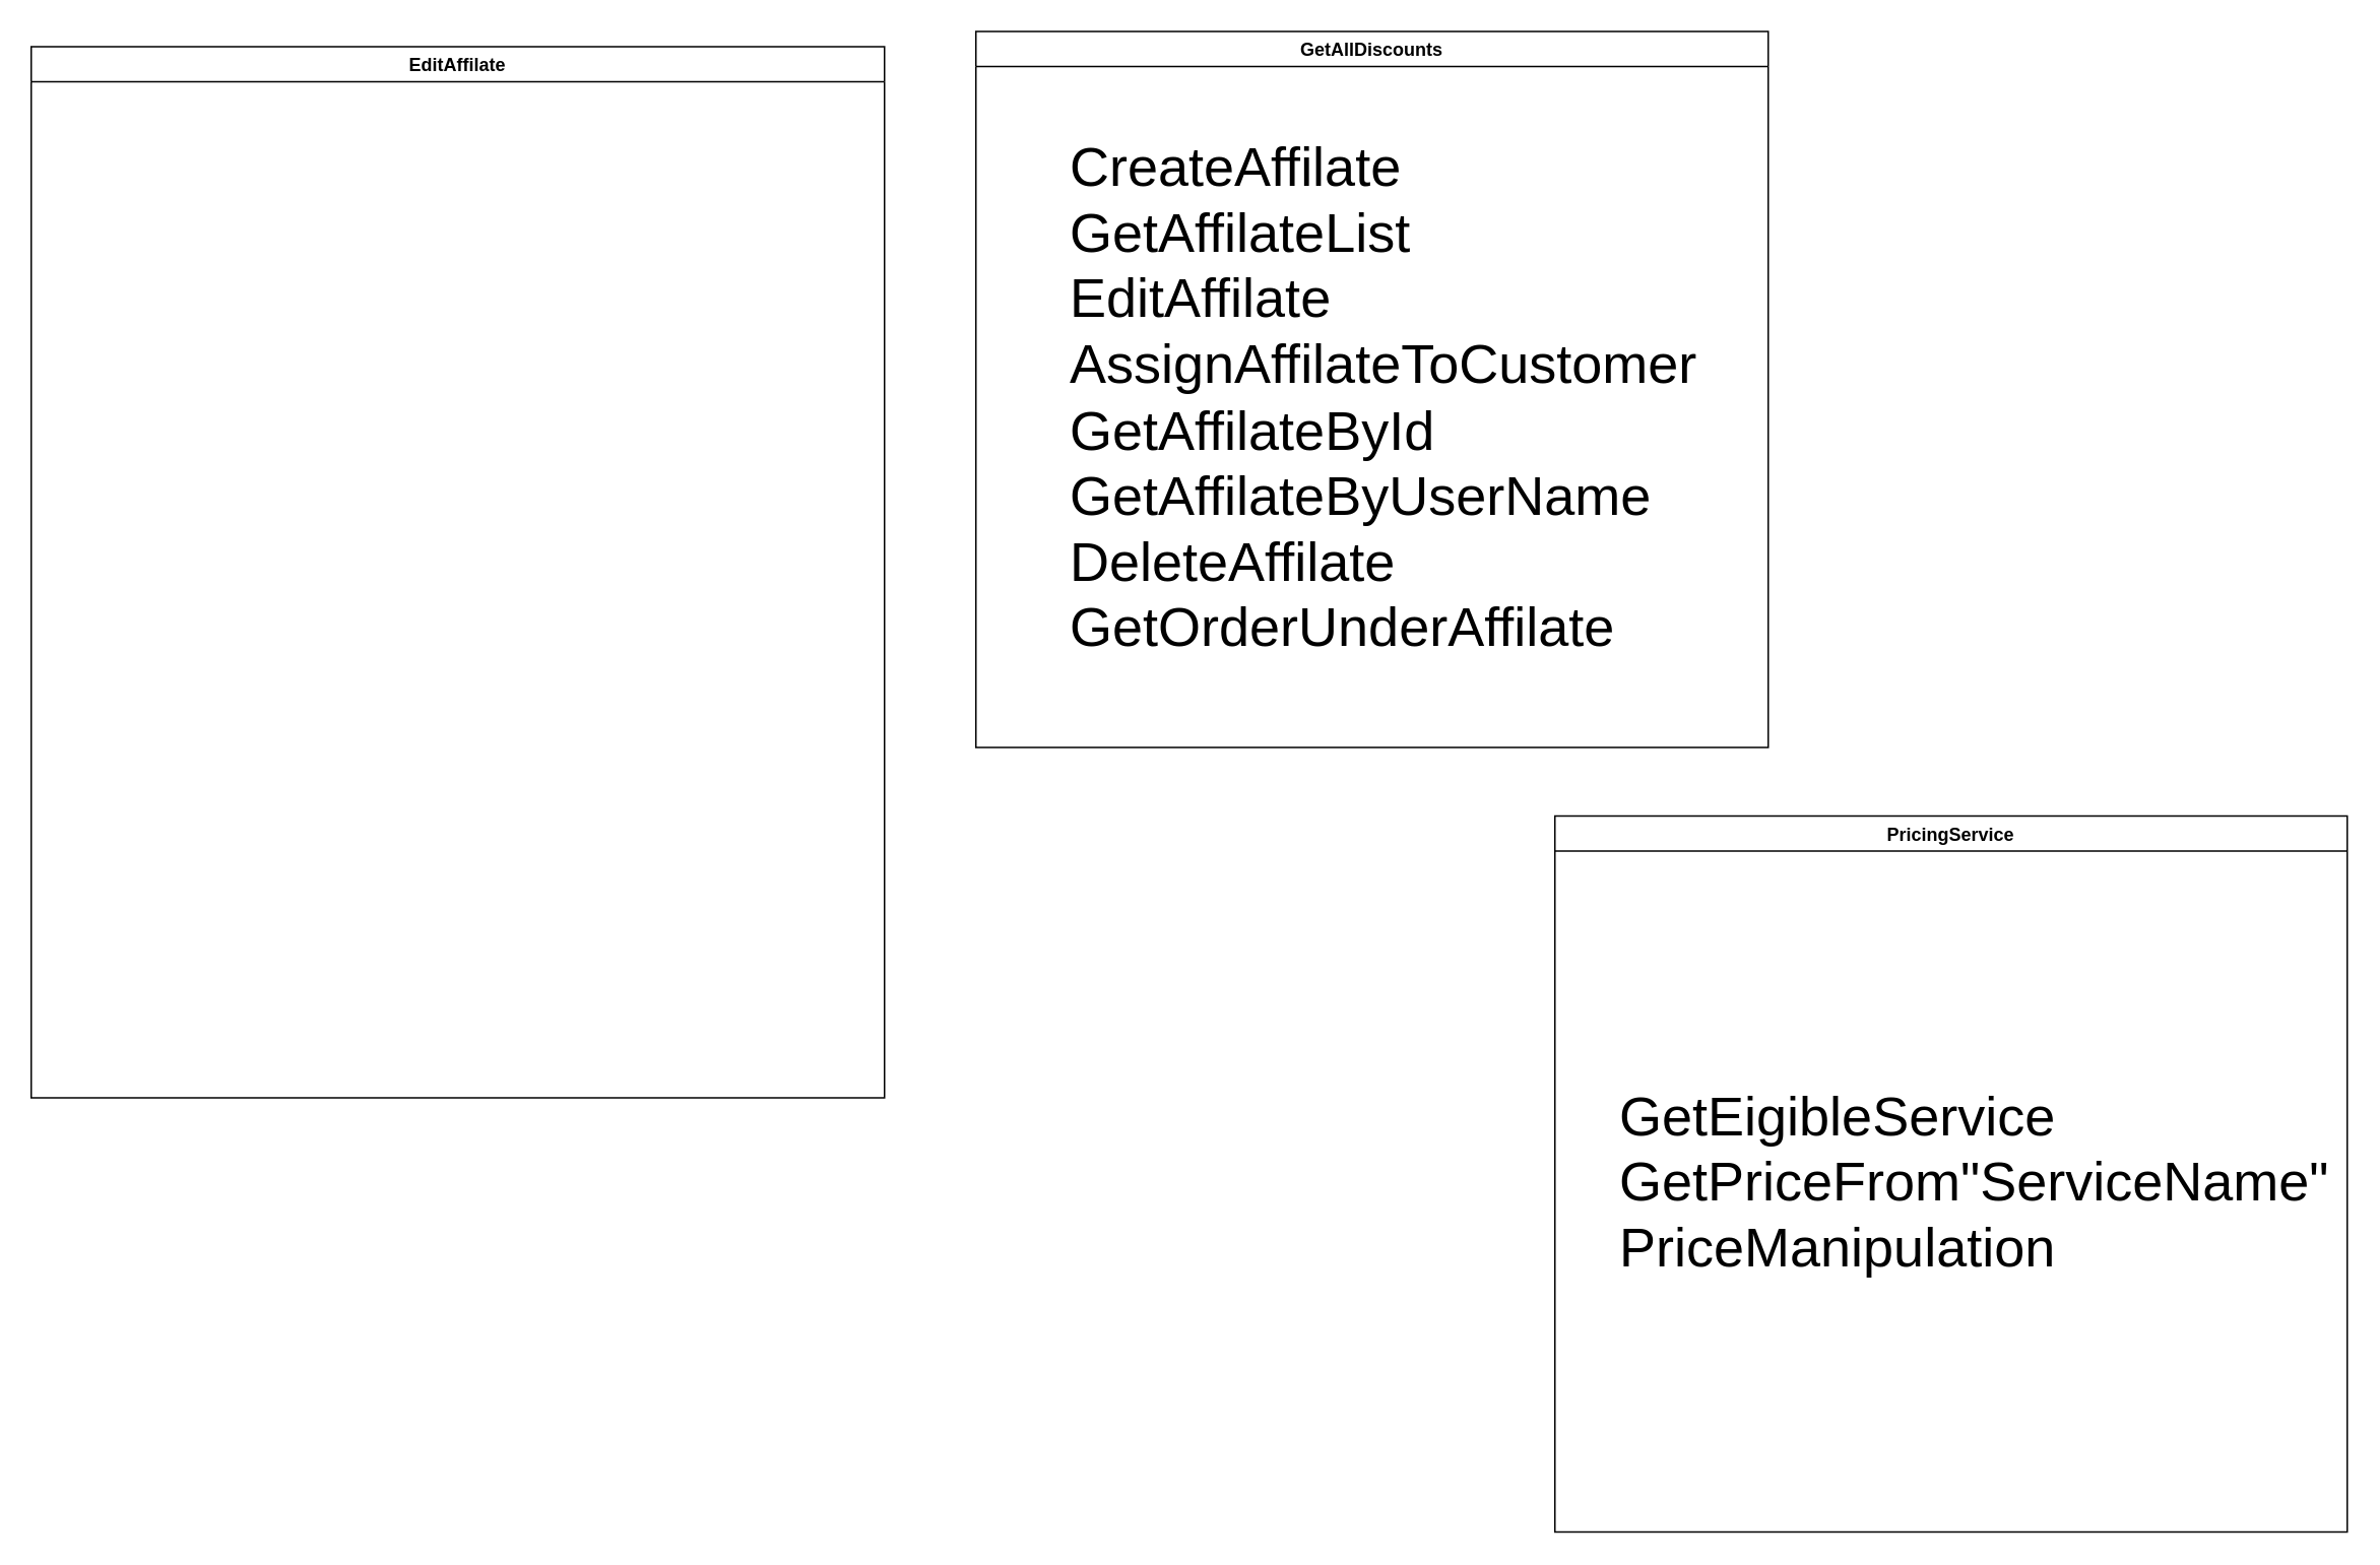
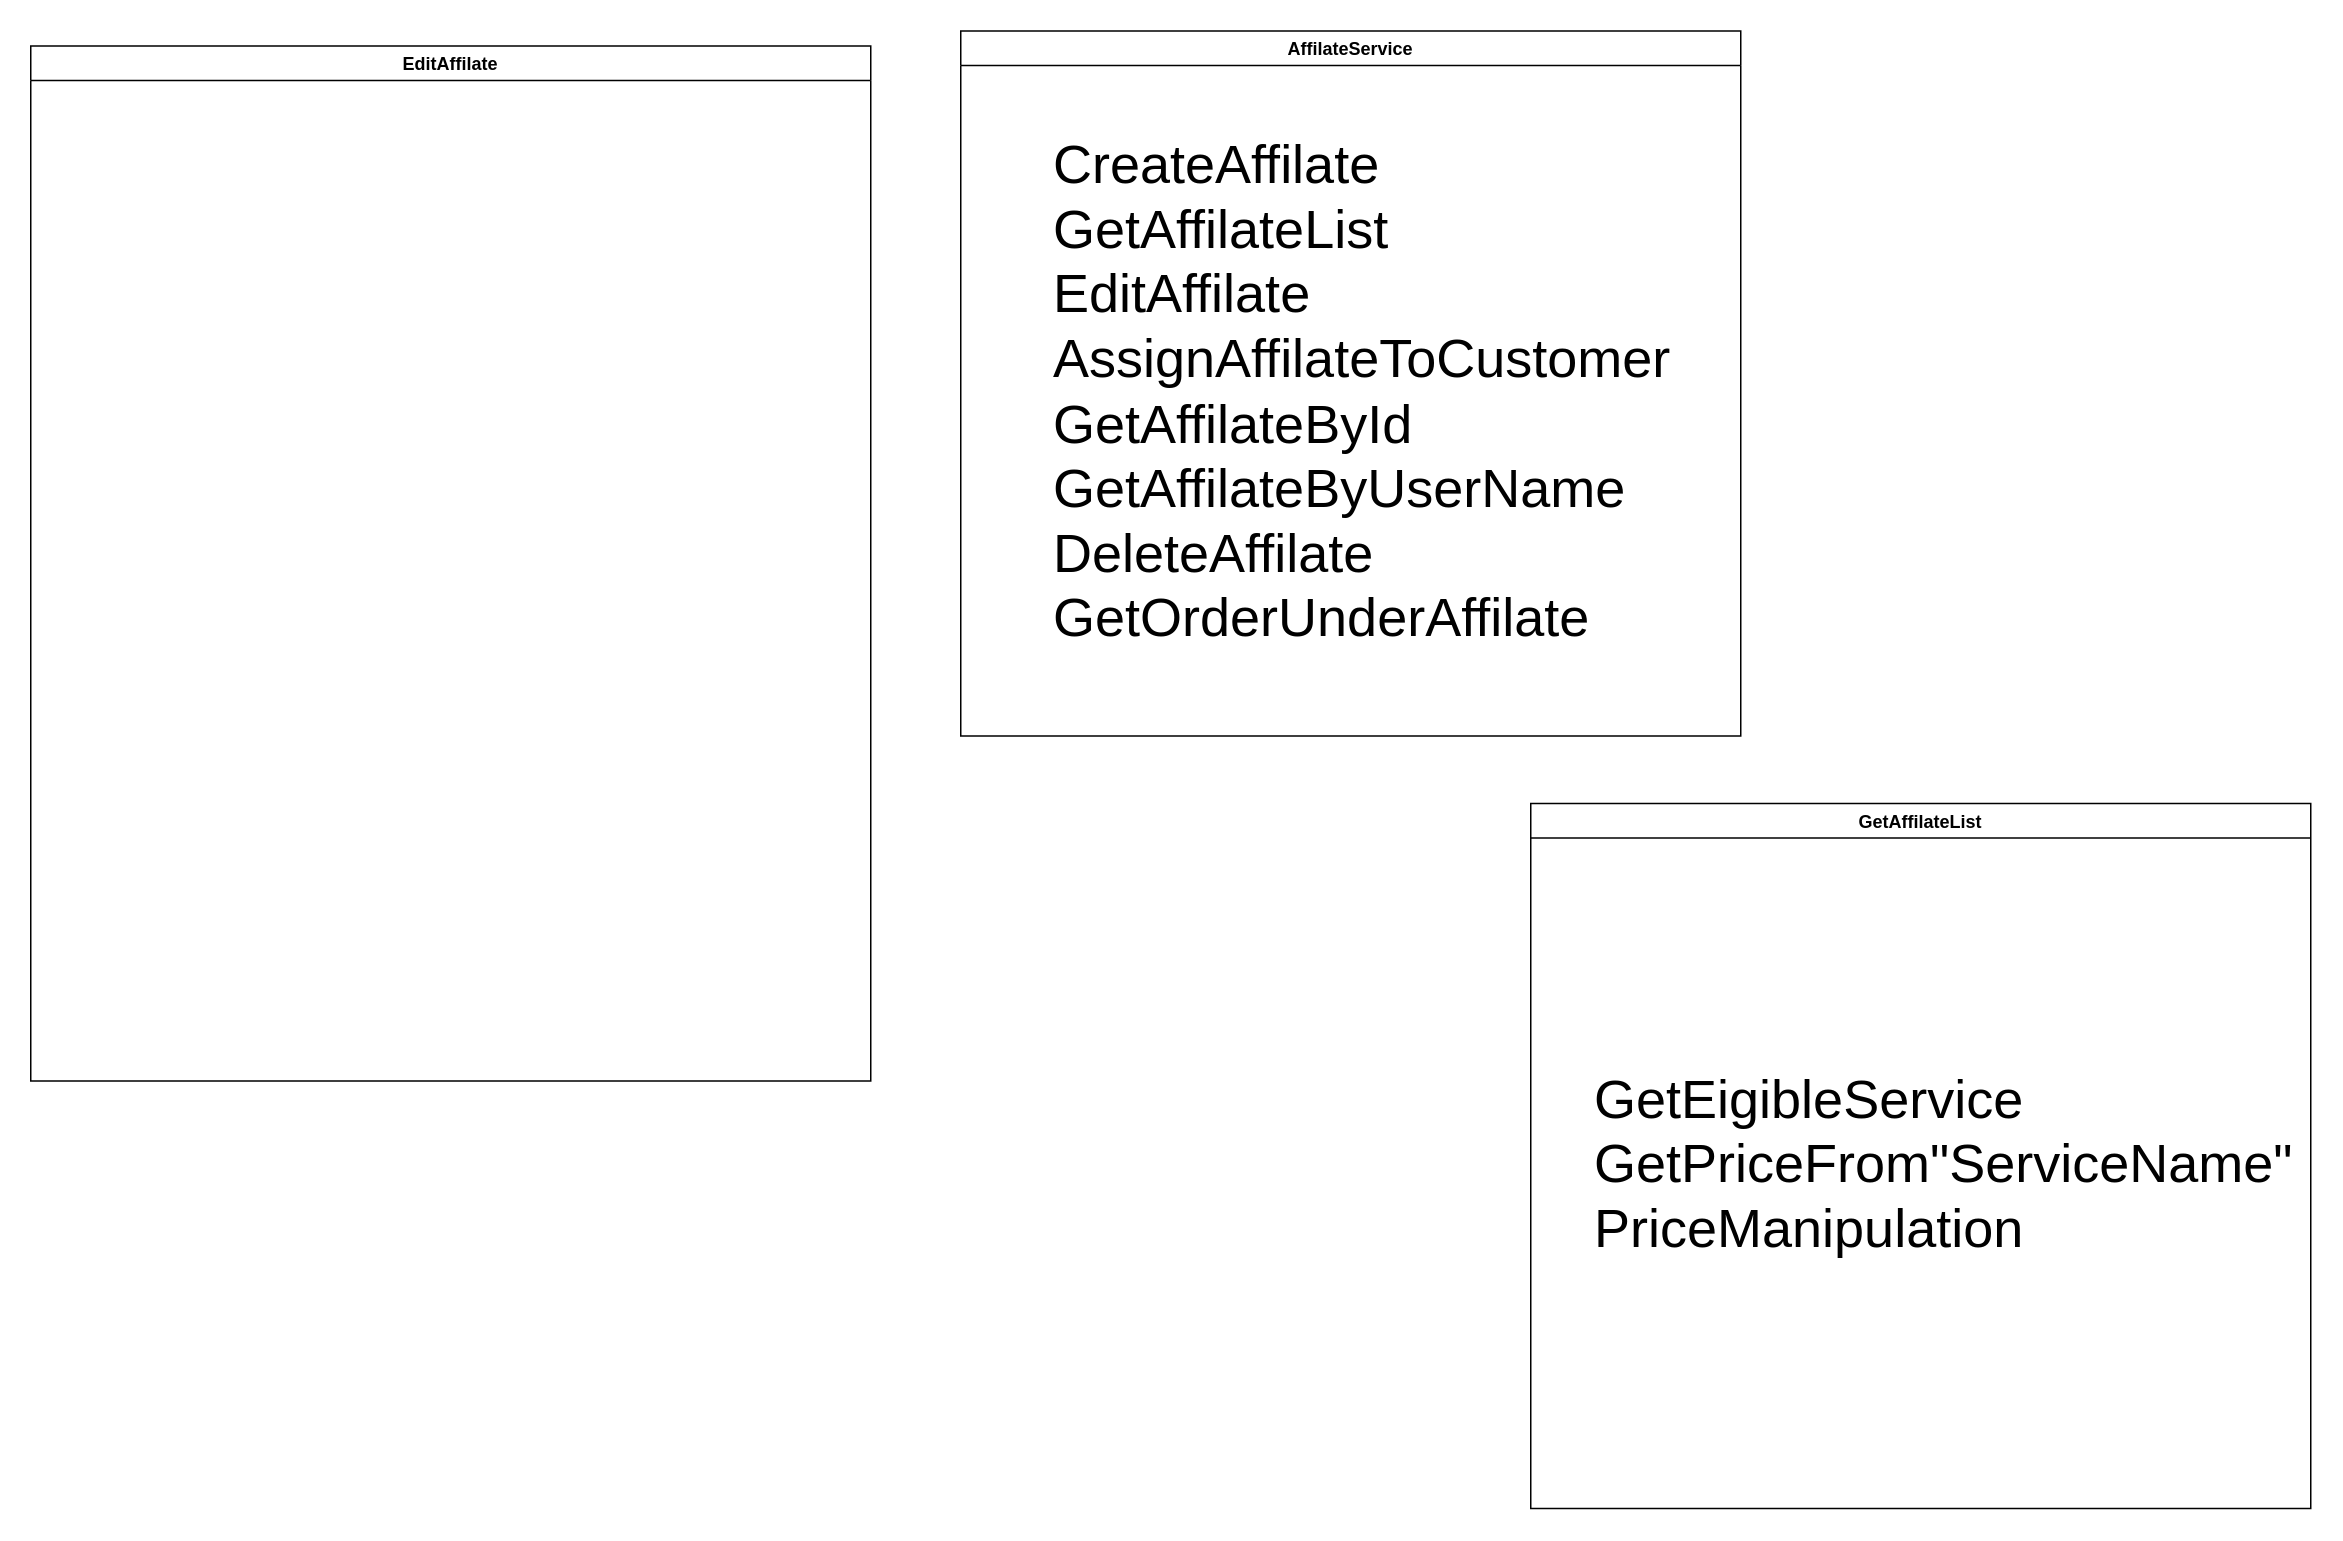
  <mxCell id="0" />
  <mxCell id="1" parent="0" />
  <mxCell id="2" value="EditAffilate" style="swimlane;" vertex="1" parent="1"><mxGeometry x="20" y="30" width="560" height="690" as="geometry" /></mxCell>
  <mxCell id="3" value="&lt;table border=&quot;0&quot; cellpadding=&quot;0&quot; cellspacing=&quot;0&quot; dir=&quot;RTL&quot; width=&quot;229&quot; style=&quot;border-collapse: collapse ; width: 172pt ; font-size: 36px&quot;&gt; &lt;colgroup&gt;&lt;col width=&quot;229&quot; style=&quot;width: 172pt&quot;&gt;&lt;/colgroup&gt; &lt;tbody&gt;&lt;tr style=&quot;height: 13.2pt&quot;&gt;  &lt;td height=&quot;18&quot; class=&quot;xl65&quot; dir=&quot;LTR&quot; align=&quot;left&quot; width=&quot;229&quot; style=&quot;height: 13.2pt ; width: 172pt&quot;&gt;&lt;font style=&quot;font-size: 36px&quot;&gt;&lt;font color=&quot;#ffffff&quot; style=&quot;font-size: 36px&quot;&gt;CreateDiscount&lt;/font&gt;&lt;br&gt;&lt;/font&gt;&lt;/td&gt; &lt;/tr&gt; &lt;tr style=&quot;height: 13.2pt&quot;&gt;  &lt;td height=&quot;18&quot; class=&quot;xl65&quot; dir=&quot;LTR&quot; align=&quot;left&quot; style=&quot;height: 13.2pt&quot;&gt;&lt;font color=&quot;#ffffff&quot; style=&quot;font-size: 36px&quot;&gt;CanApplyDiscountToOrder&lt;/font&gt;&lt;/td&gt;&lt;/tr&gt;&lt;tr style=&quot;height: 13.2pt&quot;&gt;&lt;td height=&quot;18&quot; class=&quot;xl65&quot; dir=&quot;LTR&quot; align=&quot;left&quot; style=&quot;height: 13.2pt&quot;&gt;&lt;font style=&quot;font-size: 36px&quot; color=&quot;#ffffff&quot;&gt;EditDiscount&lt;/font&gt;&lt;/td&gt; &lt;/tr&gt; &lt;tr style=&quot;height: 13.2pt&quot;&gt;  &lt;td height=&quot;18&quot; class=&quot;xl65&quot; dir=&quot;LTR&quot; align=&quot;left&quot; style=&quot;height: 13.2pt&quot;&gt;&lt;font color=&quot;#ffffff&quot; style=&quot;font-size: 36px&quot;&gt;GetDiscountById&lt;/font&gt;&lt;/td&gt;&lt;/tr&gt;&lt;tr style=&quot;height: 13.2pt&quot;&gt;&lt;td height=&quot;18&quot; class=&quot;xl65&quot; dir=&quot;LTR&quot; align=&quot;left&quot; style=&quot;height: 13.2pt&quot;&gt;&lt;font color=&quot;#ffffff&quot; style=&quot;font-size: 36px&quot;&gt;GetAllDiscounts&lt;/font&gt;&lt;/td&gt;&lt;/tr&gt;&lt;tr style=&quot;height: 13.2pt&quot;&gt;&lt;td height=&quot;18&quot; class=&quot;xl65&quot; dir=&quot;LTR&quot; align=&quot;left&quot; style=&quot;height: 13.2pt&quot;&gt;&lt;font style=&quot;font-size: 36px&quot; color=&quot;#ffffff&quot;&gt;UpdateDiscount&lt;/font&gt;&lt;/td&gt; &lt;/tr&gt; &lt;tr style=&quot;height: 13.2pt&quot;&gt;  &lt;td height=&quot;18&quot; class=&quot;xl65&quot; dir=&quot;LTR&quot; align=&quot;left&quot; style=&quot;height: 13.2pt&quot;&gt;&lt;font style=&quot;font-size: 36px&quot;&gt;&lt;font color=&quot;#ffffff&quot; style=&quot;font-size: 36px&quot;&gt;GetDiscountUsageHistoryById&lt;/font&gt;&lt;br&gt;&lt;/font&gt;&lt;/td&gt; &lt;/tr&gt; &lt;tr style=&quot;height: 13.2pt&quot;&gt;  &lt;td height=&quot;18&quot; class=&quot;xl65&quot; dir=&quot;LTR&quot; align=&quot;left&quot; style=&quot;height: 13.2pt&quot;&gt;&lt;font style=&quot;font-size: 36px&quot;&gt;&lt;font color=&quot;#ffffff&quot; style=&quot;font-size: 36px&quot;&gt;GetAllDiscountUsageHistory&lt;/font&gt;&lt;br&gt;&lt;/font&gt;&lt;/td&gt; &lt;/tr&gt; &lt;tr style=&quot;height: 13.2pt&quot;&gt;  &lt;td height=&quot;18&quot; class=&quot;xl65&quot; dir=&quot;LTR&quot; align=&quot;left&quot; style=&quot;height: 13.2pt&quot;&gt;&lt;font style=&quot;font-size: 36px&quot;&gt;&lt;font color=&quot;#ffffff&quot; style=&quot;font-size: 36px&quot;&gt;InsertDiscountUsageHistory&lt;/font&gt;&lt;br&gt;&lt;/font&gt;&lt;/td&gt; &lt;/tr&gt; &lt;tr style=&quot;height: 13.2pt&quot;&gt;  &lt;td height=&quot;18&quot; class=&quot;xl65&quot; dir=&quot;LTR&quot; align=&quot;left&quot; style=&quot;height: 13.2pt&quot;&gt;&lt;font style=&quot;font-size: 36px&quot;&gt;&lt;font color=&quot;#ffffff&quot; style=&quot;font-size: 36px&quot;&gt;DeleteDiscountUsageHistory&lt;/font&gt;&lt;br&gt;&lt;/font&gt;&lt;/td&gt; &lt;/tr&gt; &lt;tr style=&quot;height: 13.2pt&quot;&gt;  &lt;td height=&quot;18&quot; class=&quot;xl65&quot; dir=&quot;LTR&quot; align=&quot;left&quot; style=&quot;height: 13.2pt&quot;&gt;&lt;font style=&quot;font-size: 36px&quot;&gt;&lt;font color=&quot;#ffffff&quot; style=&quot;font-size: 36px&quot;&gt;SetdiscountLimitation&lt;/font&gt;&lt;br&gt;&lt;/font&gt;&lt;/td&gt; &lt;/tr&gt; &lt;tr style=&quot;height: 13.2pt&quot;&gt;  &lt;td height=&quot;18&quot; class=&quot;xl65&quot; dir=&quot;LTR&quot; align=&quot;left&quot; style=&quot;height: 13.2pt&quot;&gt;&lt;font style=&quot;font-size: 36px&quot;&gt;&lt;br&gt;&lt;/font&gt;&lt;/td&gt;&lt;/tr&gt;&lt;/tbody&gt;&lt;/table&gt;" style="text;html=1;align=center;verticalAlign=middle;resizable=0;points=[];autosize=1;strokeColor=none;fillColor=none;perimeterSpacing=1;" vertex="1" parent="2"><mxGeometry x="10" y="220" width="500" height="220" as="geometry" /></mxCell>
- <mxCell id="4" value="GetAllDiscounts" style="swimlane;" vertex="1" parent="1"><mxGeometry x="640" y="20" width="520" height="470" as="geometry" /></mxCell>
+ <mxCell id="4" value="AffilateService" style="swimlane;" vertex="1" parent="1"><mxGeometry x="640" y="20" width="520" height="470" as="geometry" /></mxCell>
  <mxCell id="5" value="CreateAffilate&lt;br&gt;GetAffilateList&lt;br&gt;EditAffilate&lt;br&gt;AssignAffilateToCustomer&lt;br&gt;GetAffilateById&lt;br&gt;GetAffilateByUserName&lt;br&gt;DeleteAffilate&lt;br&gt;GetOrderUnderAffilate" style="text;html=1;align=left;verticalAlign=middle;resizable=0;points=[];autosize=1;strokeColor=none;fillColor=none;fontSize=36;" vertex="1" parent="4"><mxGeometry x="60" y="70" width="430" height="340" as="geometry" /></mxCell>
- <mxCell id="6" value="PricingService" style="swimlane;" vertex="1" parent="1"><mxGeometry x="1020" y="535" width="520" height="470" as="geometry" /></mxCell>
+ <mxCell id="6" value="GetAffilateList" style="swimlane;" vertex="1" parent="1"><mxGeometry x="1020" y="535" width="520" height="470" as="geometry" /></mxCell>
  <mxCell id="7" value="&lt;div style=&quot;text-align: left&quot;&gt;&lt;span&gt;GetEigibleService&lt;/span&gt;&lt;/div&gt;&lt;div style=&quot;text-align: left&quot;&gt;&lt;span&gt;GetPriceFrom&quot;ServiceName&quot;&lt;/span&gt;&lt;/div&gt;&lt;div style=&quot;text-align: left&quot;&gt;&lt;span&gt;PriceManipulation&lt;/span&gt;&lt;/div&gt;" style="text;html=1;align=center;verticalAlign=middle;resizable=0;points=[];autosize=1;strokeColor=none;fillColor=none;fontSize=36;" vertex="1" parent="6"><mxGeometry x="35" y="175" width="480" height="130" as="geometry" /></mxCell>
